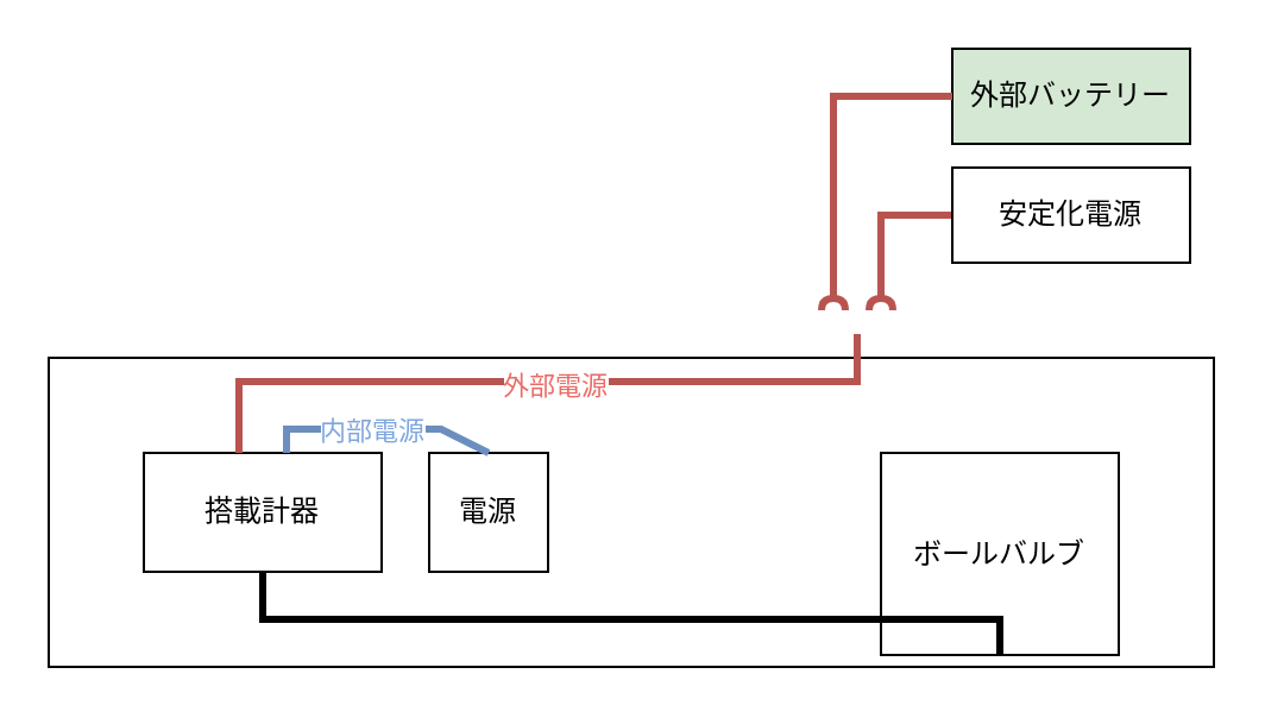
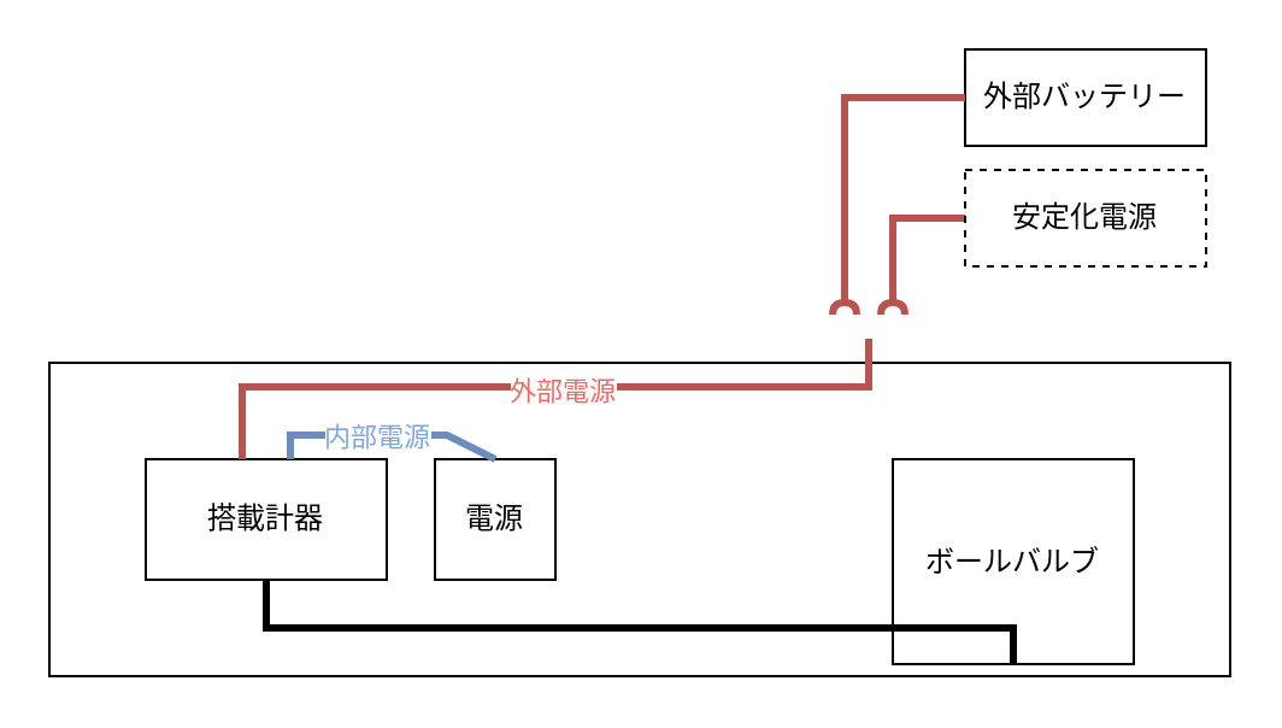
  <mxCell id="0" />
  <mxCell id="1" parent="0" />
  <mxCell id="2" value="" style="rounded=0;whiteSpace=wrap;html=1;movable=0;resizable=0;rotatable=0;deletable=0;editable=0;locked=1;connectable=0;" vertex="1" parent="1"><mxGeometry x="20" y="150" width="490" height="130" as="geometry" /></mxCell>
  <mxCell id="3" value="搭載計器" style="rounded=0;whiteSpace=wrap;html=1;" vertex="1" parent="1"><mxGeometry x="60" y="190" width="100" height="50" as="geometry" /></mxCell>
  <mxCell id="4" value="電源" style="rounded=0;whiteSpace=wrap;html=1;" vertex="1" parent="1"><mxGeometry x="180" y="190" width="50" height="50" as="geometry" /></mxCell>
  <mxCell id="5" value="ボールバルブ" style="rounded=0;whiteSpace=wrap;html=1;" vertex="1" parent="1"><mxGeometry x="370" y="190" width="100" height="85" as="geometry" /></mxCell>
  <mxCell id="6" value="" style="endArrow=none;html=1;rounded=0;strokeWidth=3;fillColor=#d5e8d4;strokeColor=#000000;exitX=0.5;exitY=1;exitDx=0;exitDy=0;" edge="1" parent="1" source="5"><mxGeometry width="50" height="50" relative="1" as="geometry"><mxPoint x="430" y="240" as="sourcePoint" /><mxPoint x="110" y="240" as="targetPoint" /><Array as="points"><mxPoint x="420" y="260" /><mxPoint x="110" y="260" /></Array></mxGeometry></mxCell>
  <mxCell id="7" value="" style="endArrow=none;html=1;rounded=0;strokeWidth=3;fillColor=#dae8fc;strokeColor=#6c8ebf;endFill=0;jumpSize=6;startSize=6;endSize=1;entryX=0.5;entryY=0;entryDx=0;entryDy=0;" edge="1" parent="1" target="4"><mxGeometry width="50" height="50" relative="1" as="geometry"><mxPoint x="120" y="190" as="sourcePoint" /><mxPoint x="340" y="160" as="targetPoint" /><Array as="points"><mxPoint x="120" y="180" /><mxPoint x="185" y="180" /></Array></mxGeometry></mxCell>
  <mxCell id="8" value="&lt;font color=&quot;#7ea6e0&quot;&gt;内部電源&lt;/font&gt;" style="edgeLabel;html=1;align=center;verticalAlign=middle;resizable=0;points=[];" vertex="1" connectable="0" parent="7"><mxGeometry x="0.137" relative="1" as="geometry"><mxPoint x="-10" as="offset" /></mxGeometry></mxCell>
  <mxCell id="9" value="" style="endArrow=none;html=1;rounded=0;strokeWidth=3;fillColor=#f8cecc;strokeColor=#b85450;" edge="1" parent="1"><mxGeometry width="50" height="50" relative="1" as="geometry"><mxPoint x="100" y="190" as="sourcePoint" /><mxPoint x="360" y="140" as="targetPoint" /><Array as="points"><mxPoint x="100" y="160" /><mxPoint x="360" y="160" /></Array></mxGeometry></mxCell>
  <mxCell id="10" value="外部電源" style="edgeLabel;html=1;align=center;verticalAlign=middle;resizable=0;points=[];fontColor=#EA6B66;" vertex="1" connectable="0" parent="9"><mxGeometry x="0.046" y="-1" relative="1" as="geometry"><mxPoint as="offset" /></mxGeometry></mxCell>
  <mxCell id="11" value="" style="endArrow=halfCircle;html=1;rounded=0;endFill=0;endSize=1;strokeWidth=3;fillColor=#f8cecc;strokeColor=#b85450;exitX=0;exitY=0.5;exitDx=0;exitDy=0;" edge="1" parent="1" source="12"><mxGeometry width="50" height="50" relative="1" as="geometry"><mxPoint x="360" y="80" as="sourcePoint" /><mxPoint x="370" y="130" as="targetPoint" /><Array as="points"><mxPoint x="370" y="90" /></Array></mxGeometry></mxCell>
- <mxCell id="12" value="安定化電源" style="rounded=0;whiteSpace=wrap;html=1;" vertex="1" parent="1"><mxGeometry x="400" y="70" width="100" height="40" as="geometry" /></mxCell>
- <mxCell id="13" value="外部バッテリー" style="rounded=0;whiteSpace=wrap;html=1;fillColor=#d5e8d4;" vertex="1" parent="1"><mxGeometry x="400" y="20" width="100" height="40" as="geometry" /></mxCell>
+ <mxCell id="12" value="安定化電源" style="rounded=0;whiteSpace=wrap;html=1;dashed=1;" vertex="1" parent="1"><mxGeometry x="400" y="70" width="100" height="40" as="geometry" /></mxCell>
+ <mxCell id="13" value="外部バッテリー" style="rounded=0;whiteSpace=wrap;html=1;" vertex="1" parent="1"><mxGeometry x="400" y="20" width="100" height="40" as="geometry" /></mxCell>
  <mxCell id="14" value="" style="endArrow=halfCircle;html=1;rounded=0;endFill=0;endSize=1;strokeWidth=3;fillColor=#f8cecc;strokeColor=#b85450;exitX=0;exitY=0.5;exitDx=0;exitDy=0;" edge="1" parent="1"><mxGeometry width="50" height="50" relative="1" as="geometry"><mxPoint x="400" y="40" as="sourcePoint" /><mxPoint x="350" y="130" as="targetPoint" /><Array as="points"><mxPoint x="350" y="40" /></Array></mxGeometry></mxCell>
